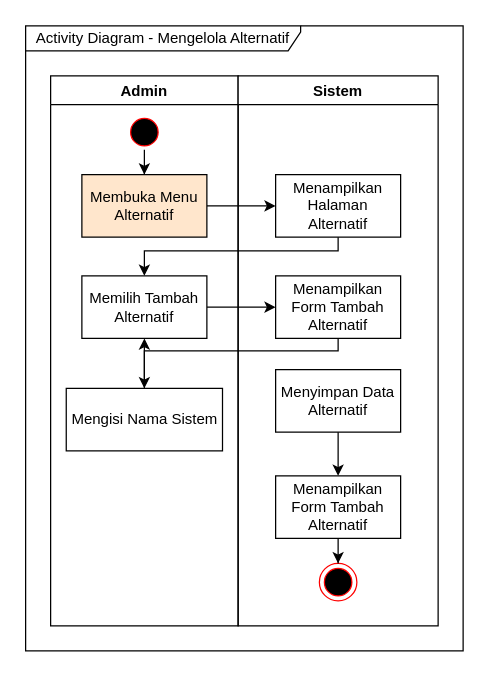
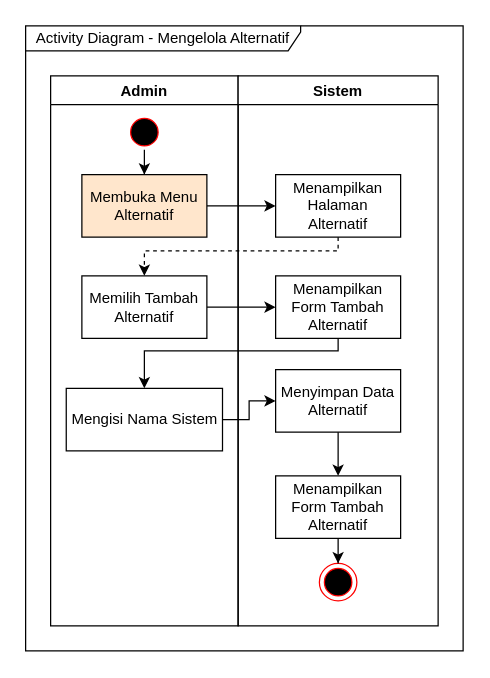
  <mxCell id="0" />
  <mxCell id="1" parent="0" />
  <mxCell id="2" value="Admin" style="swimlane;" parent="1" vertex="1"><mxGeometry x="40" y="60" width="150" height="440" as="geometry" /></mxCell>
  <mxCell id="3" value="Activity Diagram - Mengelola Alternatif" style="shape=umlFrame;whiteSpace=wrap;html=1;pointerEvents=0;width=220;height=20;" parent="1" vertex="1"><mxGeometry x="20" y="20" width="350" height="500" as="geometry" /></mxCell>
  <mxCell id="4" style="edgeStyle=orthogonalEdgeStyle;rounded=0;orthogonalLoop=1;jettySize=auto;html=1;entryX=0.5;entryY=0;entryDx=0;entryDy=0;" parent="1" source="5" target="7" edge="1"><mxGeometry relative="1" as="geometry" /></mxCell>
  <mxCell id="5" value="" style="ellipse;html=1;shape=startState;fillColor=#000000;strokeColor=#ff0000;" parent="1" vertex="1"><mxGeometry x="100" y="90" width="30" height="30" as="geometry" /></mxCell>
  <mxCell id="6" style="edgeStyle=orthogonalEdgeStyle;rounded=0;orthogonalLoop=1;jettySize=auto;html=1;entryX=0;entryY=0.5;entryDx=0;entryDy=0;" parent="1" source="7" target="9" edge="1"><mxGeometry relative="1" as="geometry" /></mxCell>
  <mxCell id="7" value="Membuka Menu Alternatif" style="html=1;dashed=0;whiteSpace=wrap;fillColor=#ffe6cc;" parent="1" vertex="1"><mxGeometry x="65" y="139" width="100" height="50" as="geometry" /></mxCell>
  <mxCell id="8" value="Sistem" style="swimlane;" parent="1" vertex="1"><mxGeometry x="190" y="60" width="160" height="440" as="geometry" /></mxCell>
  <mxCell id="9" value="Menampilkan Halaman Alternatif" style="html=1;dashed=0;whiteSpace=wrap;" parent="8" vertex="1"><mxGeometry x="30" y="79" width="100" height="50" as="geometry" /></mxCell>
  <mxCell id="10" value="Menampilkan Form Tambah Alternatif" style="html=1;dashed=0;whiteSpace=wrap;" parent="8" vertex="1"><mxGeometry x="30" y="160" width="100" height="50" as="geometry" /></mxCell>
  <mxCell id="11" value="" style="ellipse;html=1;shape=endState;fillColor=#000000;strokeColor=#ff0000;" parent="8" vertex="1"><mxGeometry x="65" y="390" width="30" height="30" as="geometry" /></mxCell>
  <mxCell id="12" value="Menyimpan Data Alternatif" style="html=1;dashed=0;whiteSpace=wrap;" parent="8" vertex="1"><mxGeometry x="30" y="235" width="100" height="50" as="geometry" /></mxCell>
  <mxCell id="13" style="edgeStyle=orthogonalEdgeStyle;rounded=0;orthogonalLoop=1;jettySize=auto;html=1;entryX=0.5;entryY=0;entryDx=0;entryDy=0;" parent="8" source="12" target="15" edge="1"><mxGeometry relative="1" as="geometry"><mxPoint x="80" y="330" as="targetPoint" /></mxGeometry></mxCell>
  <mxCell id="14" style="edgeStyle=orthogonalEdgeStyle;rounded=0;orthogonalLoop=1;jettySize=auto;html=1;entryX=0.5;entryY=0;entryDx=0;entryDy=0;" parent="8" source="15" target="11" edge="1"><mxGeometry relative="1" as="geometry" /></mxCell>
  <mxCell id="15" value="Menampilkan Form Tambah Alternatif" style="html=1;dashed=0;whiteSpace=wrap;" parent="8" vertex="1"><mxGeometry x="30" y="320" width="100" height="50" as="geometry" /></mxCell>
  <mxCell id="16" style="edgeStyle=orthogonalEdgeStyle;rounded=0;orthogonalLoop=1;jettySize=auto;html=1;entryX=0;entryY=0.5;entryDx=0;entryDy=0;" parent="1" source="17" target="10" edge="1"><mxGeometry relative="1" as="geometry" /></mxCell>
  <mxCell id="17" value="Memilih Tambah Alternatif" style="html=1;dashed=0;whiteSpace=wrap;" parent="1" vertex="1"><mxGeometry x="65" y="220" width="100" height="50" as="geometry" /></mxCell>
- <mxCell id="18" style="edgeStyle=orthogonalEdgeStyle;rounded=0;orthogonalLoop=1;jettySize=auto;html=1;entryX=0.5;entryY=0;entryDx=0;entryDy=0;exitX=0.5;exitY=1;exitDx=0;exitDy=0;" parent="1" source="9" target="17" edge="1"><mxGeometry relative="1" as="geometry"><Array as="points"><mxPoint x="270" y="200" /><mxPoint x="115" y="200" /></Array></mxGeometry></mxCell>
- <mxCell id="19" style="edgeStyle=orthogonalEdgeStyle;rounded=0;orthogonalLoop=1;jettySize=auto;html=1;" parent="1" source="20" target="17" edge="1"><mxGeometry relative="1" as="geometry" /></mxCell>
+ <mxCell id="18" style="edgeStyle=orthogonalEdgeStyle;rounded=0;orthogonalLoop=1;jettySize=auto;html=1;entryX=0.5;entryY=0;entryDx=0;entryDy=0;exitX=0.5;exitY=1;exitDx=0;exitDy=0;dashed=1;" parent="1" source="9" target="17" edge="1"><mxGeometry relative="1" as="geometry"><Array as="points"><mxPoint x="270" y="200" /><mxPoint x="115" y="200" /></Array></mxGeometry></mxCell>
+ <mxCell id="19" style="edgeStyle=orthogonalEdgeStyle;rounded=0;orthogonalLoop=1;jettySize=auto;html=1;entryX=0;entryY=0.5;entryDx=0;entryDy=0;" parent="1" source="20" target="12" edge="1"><mxGeometry relative="1" as="geometry" /></mxCell>
  <mxCell id="20" value="Mengisi Nama Sistem" style="html=1;dashed=0;whiteSpace=wrap;" parent="1" vertex="1"><mxGeometry x="52.5" y="310" width="125" height="50" as="geometry" /></mxCell>
  <mxCell id="21" style="edgeStyle=orthogonalEdgeStyle;rounded=0;orthogonalLoop=1;jettySize=auto;html=1;entryX=0.5;entryY=0;entryDx=0;entryDy=0;exitX=0.5;exitY=1;exitDx=0;exitDy=0;" parent="1" source="10" target="20" edge="1"><mxGeometry relative="1" as="geometry"><Array as="points"><mxPoint x="270" y="280" /><mxPoint x="115" y="280" /></Array></mxGeometry></mxCell>
